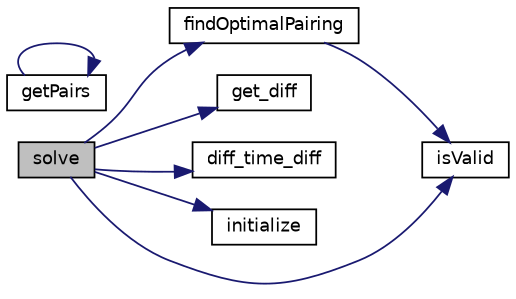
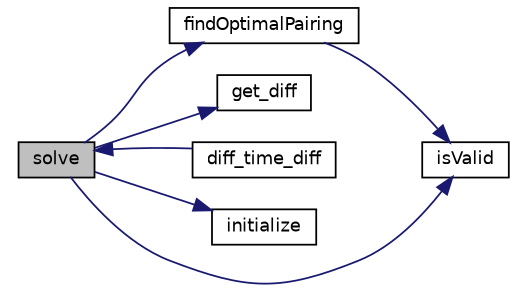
  digraph {
    rankdir=LR
    node [color=black fillcolor=white fontname=Helvetica fontsize=10 shape=record style=filled]
    edge [color=midnightblue fontname=Helvetica fontsize=10 labelfontname=Helvetica labelfontsize=10 style=solid]
    n1 [fillcolor=grey75 fontcolor=black height=0.2 label=solve width=0.4]
    n2 [height=0.2 label=findOptimalPairing width=0.4]
    n3 [height=0.2 label=get_diff width=0.4]
    n4 [height=0.2 label=diff_time_diff width=0.4]
    n5 [height=0.2 label=initialize width=0.4]
    n6 [height=0.2 label=isValid width=0.4]
-   n7 [height=0.2 label=getPairs width=0.4]
    n1 -> n2
    n1 -> n3
-   n1 -> n4
+   n4 -> n1
    n1 -> n5
    n1 -> n6
    n2 -> n6
-   n7 -> n7
  }
